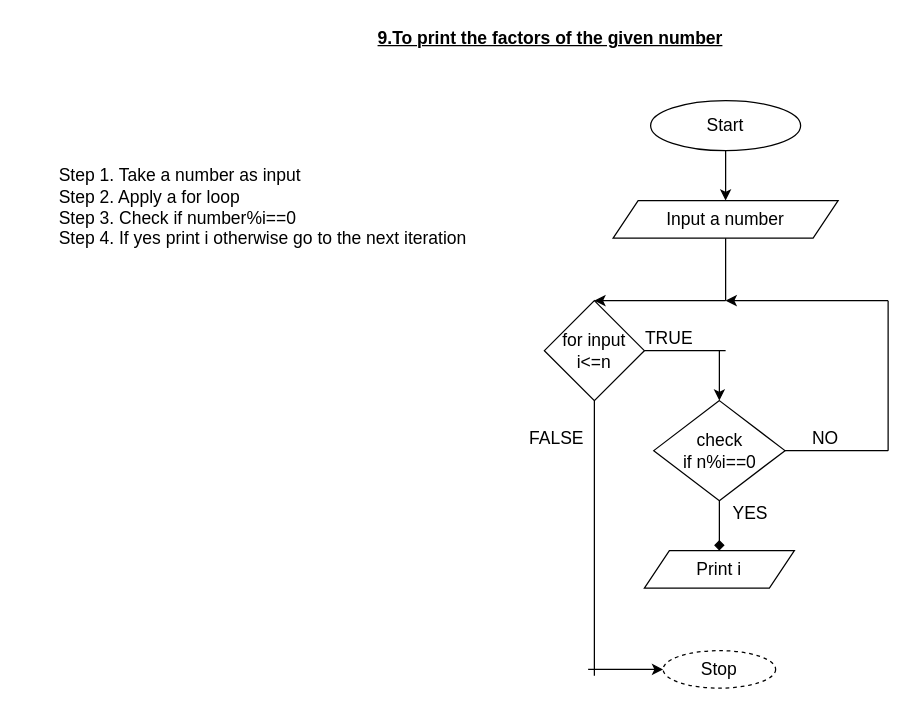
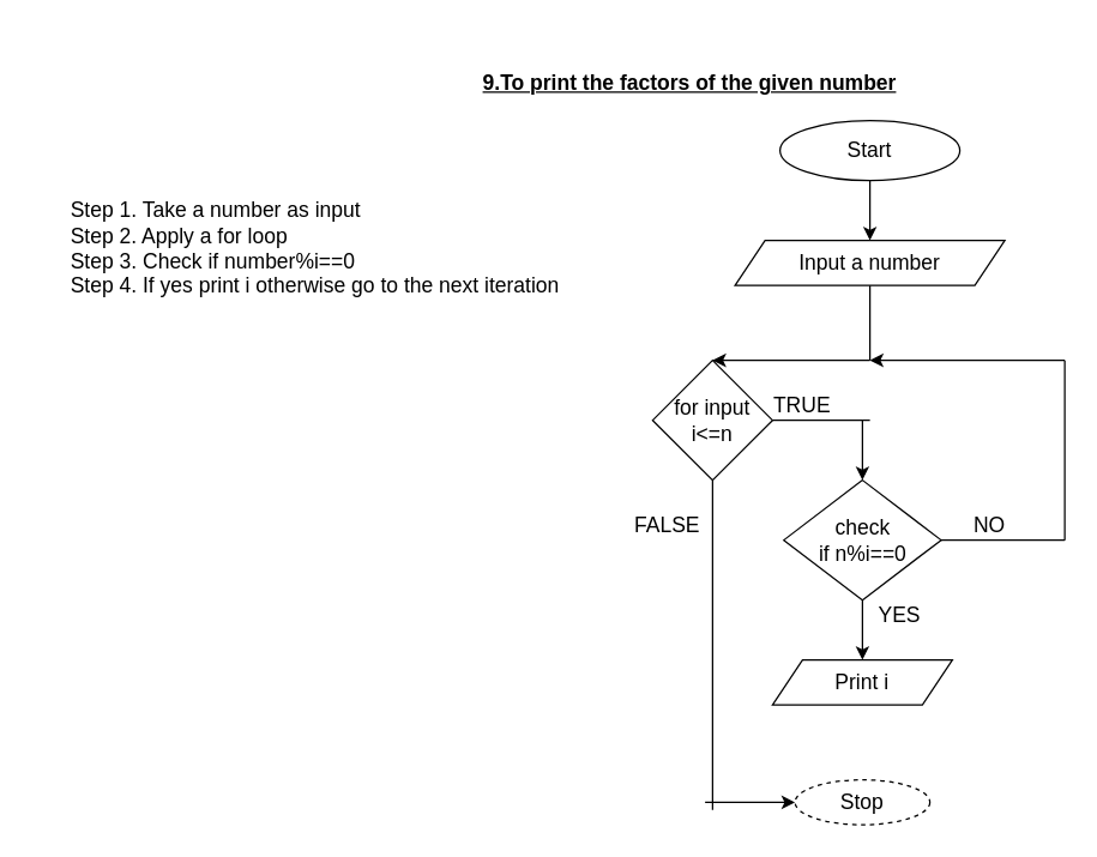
  <mxCell id="0" />
  <mxCell id="1" parent="0" />
- <mxCell id="2" value="&lt;font style=&quot;font-size: 14px&quot;&gt;&lt;b&gt;&lt;u&gt;9.To print the factors of the given number&lt;/u&gt;&lt;/b&gt;&lt;/font&gt;" style="text;html=1;strokeColor=none;fillColor=none;align=center;verticalAlign=middle;whiteSpace=wrap;rounded=0;" parent="1" vertex="1"><mxGeometry x="270" y="20" width="340" height="20" as="geometry" /></mxCell>
+ <mxCell id="2" value="&lt;font style=&quot;font-size: 14px&quot;&gt;&lt;b&gt;&lt;u&gt;9.To print the factors of the given number&lt;/u&gt;&lt;/b&gt;&lt;/font&gt;" style="text;html=1;strokeColor=none;fillColor=none;align=center;verticalAlign=middle;whiteSpace=wrap;rounded=0;" parent="1" vertex="1"><mxGeometry x="290" y="45" width="340" height="20" as="geometry" /></mxCell>
  <mxCell id="3" value="&lt;font style=&quot;font-size: 14px&quot;&gt;Start&lt;/font&gt;" style="ellipse;whiteSpace=wrap;html=1;" parent="1" vertex="1"><mxGeometry x="520" y="80" width="120" height="40" as="geometry" /></mxCell>
  <mxCell id="4" value="" style="endArrow=classic;html=1;exitX=0.5;exitY=1;exitDx=0;exitDy=0;" parent="1" source="3" target="5" edge="1"><mxGeometry width="50" height="50" relative="1" as="geometry"><mxPoint x="420" y="310" as="sourcePoint" /><mxPoint x="580" y="160" as="targetPoint" /></mxGeometry></mxCell>
  <mxCell id="5" value="&lt;font style=&quot;font-size: 14px&quot;&gt;Input a number&lt;/font&gt;" style="shape=parallelogram;perimeter=parallelogramPerimeter;whiteSpace=wrap;html=1;fixedSize=1;" parent="1" vertex="1"><mxGeometry x="490" y="160" width="180" height="30" as="geometry" /></mxCell>
  <mxCell id="6" value="" style="endArrow=classic;html=1;" parent="1" edge="1"><mxGeometry width="50" height="50" relative="1" as="geometry"><mxPoint x="575" y="280" as="sourcePoint" /><mxPoint x="575" y="320" as="targetPoint" /></mxGeometry></mxCell>
  <mxCell id="7" value="&lt;font style=&quot;font-size: 14px&quot;&gt;check&lt;br&gt;if n%i==0&lt;/font&gt;" style="rhombus;whiteSpace=wrap;html=1;" parent="1" vertex="1"><mxGeometry x="522.5" y="320" width="105" height="80" as="geometry" /></mxCell>
  <mxCell id="8" value="" style="endArrow=none;html=1;exitX=1;exitY=0.5;exitDx=0;exitDy=0;" parent="1" source="7" edge="1"><mxGeometry width="50" height="50" relative="1" as="geometry"><mxPoint x="420" y="290" as="sourcePoint" /><mxPoint x="710" y="360" as="targetPoint" /></mxGeometry></mxCell>
  <mxCell id="9" value="" style="endArrow=none;html=1;" parent="1" edge="1"><mxGeometry width="50" height="50" relative="1" as="geometry"><mxPoint x="710" y="360" as="sourcePoint" /><mxPoint x="710" y="240" as="targetPoint" /></mxGeometry></mxCell>
- <mxCell id="10" value="" style="endArrow=diamond;html=1;exitX=0.5;exitY=1;exitDx=0;exitDy=0;" parent="1" source="7" target="11" edge="1"><mxGeometry width="50" height="50" relative="1" as="geometry"><mxPoint x="420" y="290" as="sourcePoint" /><mxPoint x="575" y="450" as="targetPoint" /></mxGeometry></mxCell>
+ <mxCell id="10" value="" style="endArrow=classic;html=1;exitX=0.5;exitY=1;exitDx=0;exitDy=0;" parent="1" source="7" target="11" edge="1"><mxGeometry width="50" height="50" relative="1" as="geometry"><mxPoint x="420" y="290" as="sourcePoint" /><mxPoint x="575" y="450" as="targetPoint" /></mxGeometry></mxCell>
  <mxCell id="11" value="&lt;font style=&quot;font-size: 14px&quot;&gt;Print i&lt;/font&gt;" style="shape=parallelogram;perimeter=parallelogramPerimeter;whiteSpace=wrap;html=1;fixedSize=1;" parent="1" vertex="1"><mxGeometry x="515" y="440" width="120" height="30" as="geometry" /></mxCell>
  <mxCell id="12" value="&lt;font style=&quot;font-size: 14px&quot;&gt;NO&lt;/font&gt;" style="text;html=1;strokeColor=none;fillColor=none;align=center;verticalAlign=middle;whiteSpace=wrap;rounded=0;" parent="1" vertex="1"><mxGeometry x="640" y="340" width="40" height="20" as="geometry" /></mxCell>
  <mxCell id="13" value="&lt;font style=&quot;font-size: 14px&quot;&gt;YES&lt;/font&gt;" style="text;html=1;strokeColor=none;fillColor=none;align=center;verticalAlign=middle;whiteSpace=wrap;rounded=0;" parent="1" vertex="1"><mxGeometry x="580" y="400" width="40" height="20" as="geometry" /></mxCell>
  <mxCell id="14" value="&lt;font style=&quot;font-size: 14px&quot;&gt;Stop&lt;/font&gt;" style="ellipse;whiteSpace=wrap;html=1;dashed=1;" parent="1" vertex="1"><mxGeometry x="530" y="520" width="90" height="30" as="geometry" /></mxCell>
  <mxCell id="15" value="&lt;div style=&quot;text-align: left&quot;&gt;&lt;span style=&quot;font-size: 14px&quot;&gt;Step 1. Take a number as input&lt;/span&gt;&lt;/div&gt;&lt;font style=&quot;font-size: 14px&quot;&gt;&lt;div style=&quot;text-align: left&quot;&gt;&lt;span&gt;Step 2. Apply a for loop&lt;/span&gt;&lt;/div&gt;&lt;div style=&quot;text-align: left&quot;&gt;&lt;span&gt;Step 3. Check if number%i==0&lt;/span&gt;&lt;/div&gt;&lt;div style=&quot;text-align: left&quot;&gt;&lt;span&gt;Step 4. If yes print i otherwise go to the next iteration&lt;/span&gt;&lt;/div&gt;&lt;/font&gt;" style="text;html=1;strokeColor=none;fillColor=none;align=center;verticalAlign=middle;whiteSpace=wrap;rounded=0;" parent="1" vertex="1"><mxGeometry y="100" width="380" height="130" as="geometry" x="20" /></mxCell>
  <mxCell id="16" value="&lt;font style=&quot;font-size: 14px&quot;&gt;for input&lt;br&gt;i&amp;lt;=n&lt;/font&gt;" style="rhombus;whiteSpace=wrap;html=1;" vertex="1" parent="1"><mxGeometry x="435" y="240" width="80" height="80" as="geometry" /></mxCell>
  <mxCell id="17" value="" style="endArrow=none;html=1;exitX=0.5;exitY=1;exitDx=0;exitDy=0;" edge="1" parent="1" source="5"><mxGeometry width="50" height="50" relative="1" as="geometry"><mxPoint x="420" y="330" as="sourcePoint" /><mxPoint x="580" y="240" as="targetPoint" /></mxGeometry></mxCell>
  <mxCell id="18" value="" style="endArrow=classic;html=1;entryX=0.5;entryY=0;entryDx=0;entryDy=0;" edge="1" parent="1" target="16"><mxGeometry width="50" height="50" relative="1" as="geometry"><mxPoint x="580" y="240" as="sourcePoint" /><mxPoint x="470" y="280" as="targetPoint" /></mxGeometry></mxCell>
  <mxCell id="19" value="" style="endArrow=none;html=1;exitX=1;exitY=0.5;exitDx=0;exitDy=0;" edge="1" parent="1" source="16"><mxGeometry width="50" height="50" relative="1" as="geometry"><mxPoint x="420" y="320" as="sourcePoint" /><mxPoint x="580" y="280" as="targetPoint" /></mxGeometry></mxCell>
  <mxCell id="20" value="&lt;font style=&quot;font-size: 14px&quot;&gt;TRUE&lt;/font&gt;" style="text;html=1;strokeColor=none;fillColor=none;align=center;verticalAlign=middle;whiteSpace=wrap;rounded=0;" vertex="1" parent="1"><mxGeometry x="515" y="260" width="40" height="20" as="geometry" /></mxCell>
  <mxCell id="21" value="" style="endArrow=none;html=1;exitX=0.5;exitY=1;exitDx=0;exitDy=0;" edge="1" parent="1" source="16"><mxGeometry width="50" height="50" relative="1" as="geometry"><mxPoint x="420" y="320" as="sourcePoint" /><mxPoint x="475" y="540" as="targetPoint" /></mxGeometry></mxCell>
  <mxCell id="22" value="" style="endArrow=classic;html=1;entryX=0;entryY=0.5;entryDx=0;entryDy=0;" edge="1" parent="1" target="14"><mxGeometry width="50" height="50" relative="1" as="geometry"><mxPoint x="470" y="535" as="sourcePoint" /><mxPoint x="520" y="530" as="targetPoint" /></mxGeometry></mxCell>
  <mxCell id="23" value="&lt;font style=&quot;font-size: 14px&quot;&gt;FALSE&lt;/font&gt;" style="text;html=1;strokeColor=none;fillColor=none;align=center;verticalAlign=middle;whiteSpace=wrap;rounded=0;" vertex="1" parent="1"><mxGeometry x="425" y="340" width="40" height="20" as="geometry" /></mxCell>
  <mxCell id="24" value="" style="endArrow=classic;html=1;" edge="1" parent="1"><mxGeometry width="50" height="50" relative="1" as="geometry"><mxPoint x="710" y="240" as="sourcePoint" /><mxPoint x="580" y="240" as="targetPoint" /></mxGeometry></mxCell>
